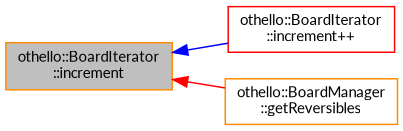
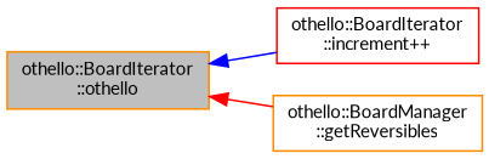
  digraph {
    fontname=Lato
    rankdir=LR
    node [color=darkorange fillcolor=white fontname=Lato fontsize=10 shape=record style=filled]
    edge [dir=back fontname=Lato fontsize=10 labelfontname=Helvetica labelfontsize=10 style=solid]
-   n1 [fillcolor=grey75 fontcolor=black height=0.2 label="othello::BoardIterator\l::increment" width=0.4]
+   n1 [fillcolor=grey75 fontcolor=black height=0.2 label="othello::BoardIterator\l::othello" width=0.4]
    n2 [color=red height=0.2 label="othello::BoardIterator\l::increment++" width=0.4]
    n3 [height=0.2 label="othello::BoardManager\l::getReversibles" width=0.4]
    n1 -> n2 [color=blue]
    n1 -> n3 [color=red]
  }
